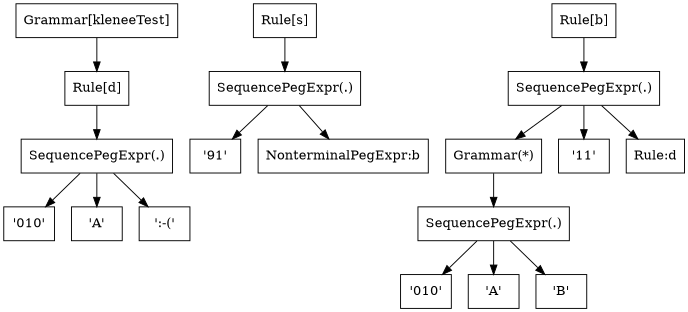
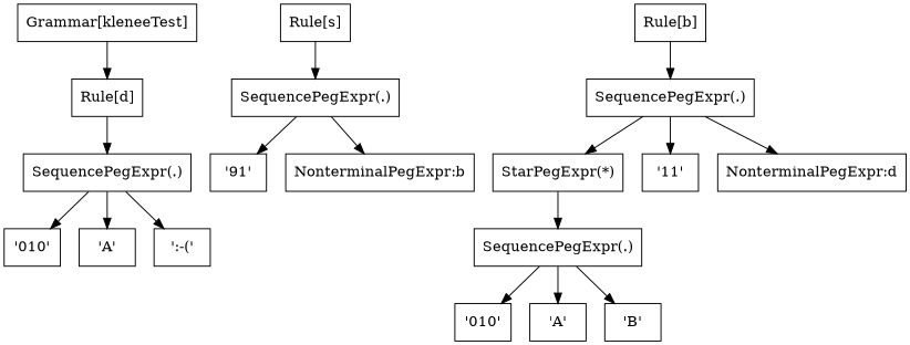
  digraph {
    node [shape=box]
    n1 [label="Grammar[kleneeTest]"]
    n2 [label="Rule[d]"]
    n3 [label="Rule[s]"]
    n4 [label="SequencePegExpr(.)"]
    n5 [label="Rule[b]"]
    n6 [label="SequencePegExpr(.)"]
    n7 [label="SequencePegExpr(.)"]
    n8 [label="'91'"]
    n9 [label="NonterminalPegExpr:b"]
-   n10 [label="Grammar(*)"]
+   n10 [label="StarPegExpr(*)"]
    n11 [label="'11'"]
-   n12 [label="Rule:d"]
+   n12 [label="NonterminalPegExpr:d"]
    n13 [label="SequencePegExpr(.)"]
    n14 [label="'010'"]
    n15 [label="'A'"]
    n16 [label="'B'"]
    n17 [label="'010'"]
    n18 [label="'A'"]
    n19 [label="':-('"]
    n1 -> n2
    n2 -> n7
    n3 -> n4
    n4 -> n8
    n4 -> n9
    n5 -> n6
    n6 -> n10
    n6 -> n11
    n6 -> n12
    n7 -> n17
    n7 -> n18
    n7 -> n19
    n10 -> n13
    n13 -> n14
    n13 -> n15
    n13 -> n16
  }
